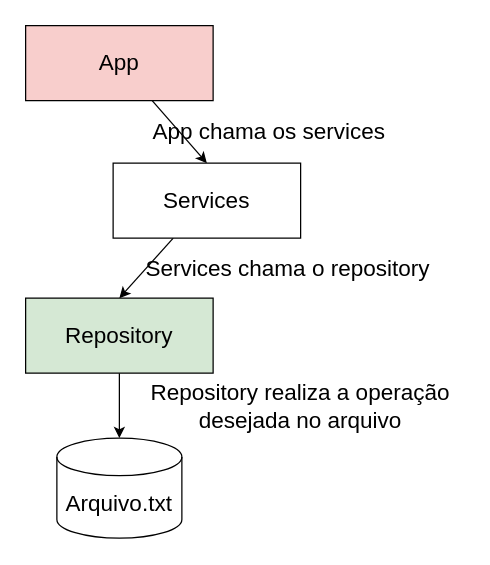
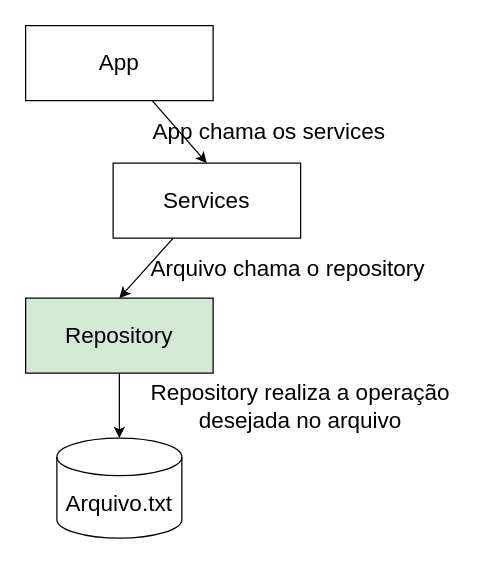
  <mxCell id="0" />
  <mxCell id="1" parent="0" />
  <mxCell id="2" style="edgeStyle=none;html=1;entryX=0.5;entryY=0;entryDx=0;entryDy=0;fontSize=18;" parent="1" source="3" target="5" edge="1"><mxGeometry relative="1" as="geometry" /></mxCell>
- <mxCell id="3" value="&lt;font style=&quot;font-size: 18px&quot;&gt;App&lt;/font&gt;" style="rounded=0;whiteSpace=wrap;html=1;fillColor=#f8cecc;" parent="1" vertex="1"><mxGeometry x="20" y="20" width="150" height="60" as="geometry" /></mxCell>
+ <mxCell id="3" value="&lt;font style=&quot;font-size: 18px&quot;&gt;App&lt;/font&gt;" style="rounded=0;whiteSpace=wrap;html=1;" parent="1" vertex="1"><mxGeometry x="20" y="20" width="150" height="60" as="geometry" /></mxCell>
  <mxCell id="4" style="edgeStyle=none;html=1;entryX=0.5;entryY=0;entryDx=0;entryDy=0;fontSize=18;" parent="1" source="5" target="7" edge="1"><mxGeometry relative="1" as="geometry" /></mxCell>
  <mxCell id="5" value="&lt;font style=&quot;font-size: 18px&quot;&gt;Services&lt;/font&gt;" style="rounded=0;whiteSpace=wrap;html=1;" parent="1" vertex="1"><mxGeometry x="90" y="130" width="150" height="60" as="geometry" /></mxCell>
  <mxCell id="6" style="edgeStyle=none;html=1;entryX=0.5;entryY=0;entryDx=0;entryDy=0;entryPerimeter=0;fontSize=18;" parent="1" source="7" target="8" edge="1"><mxGeometry relative="1" as="geometry" /></mxCell>
  <mxCell id="7" value="&lt;font style=&quot;font-size: 18px&quot;&gt;Repository&lt;/font&gt;" style="rounded=0;whiteSpace=wrap;html=1;fillColor=#d5e8d4;" parent="1" vertex="1"><mxGeometry x="20" y="238" width="150" height="60" as="geometry" /></mxCell>
  <mxCell id="8" value="Arquivo.txt" style="shape=cylinder3;whiteSpace=wrap;html=1;boundedLbl=1;backgroundOutline=1;size=15;fontSize=18;" parent="1" vertex="1"><mxGeometry x="45" y="350" width="100" height="80" as="geometry" /></mxCell>
  <mxCell id="9" value="App chama os services" style="text;html=1;strokeColor=none;fillColor=none;align=center;verticalAlign=middle;whiteSpace=wrap;rounded=0;fontSize=18;" parent="1" vertex="1"><mxGeometry x="110" y="90" width="210" height="30" as="geometry" /></mxCell>
- <mxCell id="10" value="Services chama o repository" style="text;html=1;strokeColor=none;fillColor=none;align=center;verticalAlign=middle;whiteSpace=wrap;rounded=0;fontSize=18;" parent="1" vertex="1"><mxGeometry x="110" y="200" width="240" height="30" as="geometry" /></mxCell>
+ <mxCell id="10" value="Arquivo chama o repository" style="text;html=1;strokeColor=none;fillColor=none;align=center;verticalAlign=middle;whiteSpace=wrap;rounded=0;fontSize=18;" parent="1" vertex="1"><mxGeometry x="110" y="200" width="240" height="30" as="geometry" /></mxCell>
  <mxCell id="11" value="Repository realiza a operação desejada no arquivo" style="text;html=1;strokeColor=none;fillColor=none;align=center;verticalAlign=middle;whiteSpace=wrap;rounded=0;fontSize=18;" parent="1" vertex="1"><mxGeometry x="110" y="310" width="260" height="30" as="geometry" /></mxCell>
